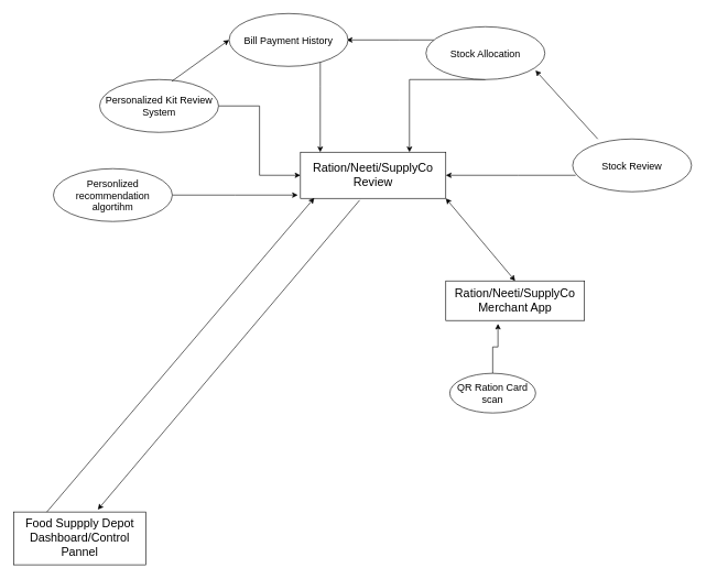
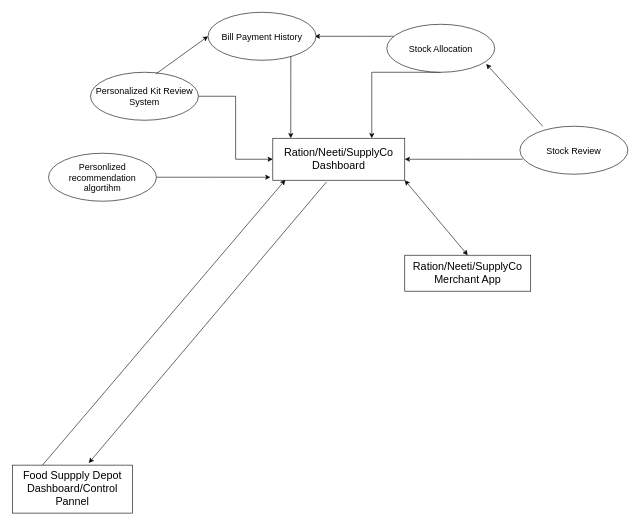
  <mxCell id="0" />
  <mxCell id="1" parent="0" />
- <mxCell id="2" value="&lt;font style=&quot;font-size: 18px&quot;&gt;Ration/Neeti/SupplyCo&lt;br&gt;Review&lt;/font&gt;" style="rounded=0;whiteSpace=wrap;html=1;" vertex="1" parent="1"><mxGeometry x="454" y="230" width="220" height="70" as="geometry" /></mxCell>
+ <mxCell id="2" value="&lt;font style=&quot;font-size: 18px&quot;&gt;Ration/Neeti/SupplyCo&lt;br&gt;Dashboard&lt;/font&gt;" style="rounded=0;whiteSpace=wrap;html=1;" vertex="1" parent="1"><mxGeometry x="454" y="230" width="220" height="70" as="geometry" /></mxCell>
  <mxCell id="3" style="edgeStyle=orthogonalEdgeStyle;rounded=0;orthogonalLoop=1;jettySize=auto;html=1;entryX=0;entryY=0.5;entryDx=0;entryDy=0;" edge="1" parent="1" source="4" target="2"><mxGeometry relative="1" as="geometry" /></mxCell>
  <mxCell id="4" value="&lt;font style=&quot;font-size: 15px&quot;&gt;Personalized Kit Review System&lt;/font&gt;" style="ellipse;whiteSpace=wrap;html=1;" vertex="1" parent="1"><mxGeometry x="150" y="120" width="180" height="80" as="geometry" /></mxCell>
  <mxCell id="5" style="edgeStyle=orthogonalEdgeStyle;rounded=0;orthogonalLoop=1;jettySize=auto;html=1;entryX=1;entryY=0.5;entryDx=0;entryDy=0;" edge="1" parent="1" target="2"><mxGeometry relative="1" as="geometry"><mxPoint x="870.568" y="265" as="sourcePoint" /><Array as="points"><mxPoint x="784" y="265" /><mxPoint x="784" y="265" /></Array></mxGeometry></mxCell>
  <mxCell id="6" value="&lt;font style=&quot;font-size: 15px&quot;&gt;Stock Review&lt;/font&gt;" style="ellipse;whiteSpace=wrap;html=1;" vertex="1" parent="1"><mxGeometry x="866" y="210" width="180" height="80" as="geometry" /></mxCell>
  <mxCell id="7" style="edgeStyle=orthogonalEdgeStyle;rounded=0;orthogonalLoop=1;jettySize=auto;html=1;entryX=0.75;entryY=0;entryDx=0;entryDy=0;" edge="1" parent="1" source="9" target="2"><mxGeometry relative="1" as="geometry"><Array as="points"><mxPoint x="619" y="120" /></Array></mxGeometry></mxCell>
  <mxCell id="8" style="edgeStyle=orthogonalEdgeStyle;rounded=0;orthogonalLoop=1;jettySize=auto;html=1;entryX=1;entryY=0.5;entryDx=0;entryDy=0;" edge="1" parent="1" source="9"><mxGeometry relative="1" as="geometry"><mxPoint x="524" y="60" as="targetPoint" /><Array as="points"><mxPoint x="604" y="60" /><mxPoint x="604" y="60" /></Array></mxGeometry></mxCell>
  <mxCell id="9" value="&lt;font style=&quot;font-size: 15px&quot;&gt;Stock Allocation&lt;/font&gt;" style="ellipse;whiteSpace=wrap;html=1;" vertex="1" parent="1"><mxGeometry x="644" y="40" width="180" height="80" as="geometry" /></mxCell>
  <mxCell id="10" style="edgeStyle=orthogonalEdgeStyle;rounded=0;orthogonalLoop=1;jettySize=auto;html=1;entryX=0.136;entryY=0;entryDx=0;entryDy=0;entryPerimeter=0;" edge="1" parent="1" target="2"><mxGeometry relative="1" as="geometry"><mxPoint x="484" y="93.259" as="sourcePoint" /><Array as="points"><mxPoint x="484" y="130" /><mxPoint x="484" y="130" /></Array></mxGeometry></mxCell>
  <mxCell id="11" value="&lt;font style=&quot;font-size: 15px&quot;&gt;Bill Payment History&lt;/font&gt;" style="ellipse;whiteSpace=wrap;html=1;" vertex="1" parent="1"><mxGeometry x="346" y="20" width="180" height="80" as="geometry" /></mxCell>
  <mxCell id="12" style="edgeStyle=orthogonalEdgeStyle;rounded=0;orthogonalLoop=1;jettySize=auto;html=1;" edge="1" parent="1" source="13"><mxGeometry relative="1" as="geometry"><mxPoint x="450" y="295" as="targetPoint" /></mxGeometry></mxCell>
  <mxCell id="13" value="&lt;font style=&quot;font-size: 15px&quot;&gt;Personlized recommendation&lt;br&gt;algortihm&lt;br&gt;&lt;/font&gt;" style="ellipse;whiteSpace=wrap;html=1;" vertex="1" parent="1"><mxGeometry x="80" y="255" width="180" height="80" as="geometry" /></mxCell>
  <mxCell id="14" value="" style="endArrow=classic;html=1;exitX=0.607;exitY=0.033;exitDx=0;exitDy=0;exitPerimeter=0;entryX=0;entryY=0.5;entryDx=0;entryDy=0;" edge="1" parent="1" source="4" target="11"><mxGeometry width="50" height="50" relative="1" as="geometry"><mxPoint x="284" y="190" as="sourcePoint" /><mxPoint x="392.932" y="95.593" as="targetPoint" /></mxGeometry></mxCell>
  <mxCell id="15" value="" style="endArrow=classic;html=1;entryX=0.921;entryY=0.827;entryDx=0;entryDy=0;entryPerimeter=0;" edge="1" parent="1" target="9"><mxGeometry width="50" height="50" relative="1" as="geometry"><mxPoint x="904" y="210" as="sourcePoint" /><mxPoint x="1012.932" y="115.593" as="targetPoint" /></mxGeometry></mxCell>
  <mxCell id="16" value="&lt;font style=&quot;font-size: 18px&quot;&gt;Food Suppply Depot&lt;br&gt;Dashboard/Control Pannel&lt;/font&gt;" style="rounded=0;whiteSpace=wrap;html=1;" vertex="1" parent="1"><mxGeometry x="20" y="775" width="200" height="80" as="geometry" /></mxCell>
  <mxCell id="17" value="" style="endArrow=classic;html=1;entryX=0.095;entryY=0.99;entryDx=0;entryDy=0;entryPerimeter=0;exitX=0.25;exitY=0;exitDx=0;exitDy=0;" edge="1" parent="1" source="16" target="2"><mxGeometry width="50" height="50" relative="1" as="geometry"><mxPoint x="221" y="680" as="sourcePoint" /><mxPoint x="271" y="630" as="targetPoint" /></mxGeometry></mxCell>
  <mxCell id="18" value="" style="endArrow=classic;html=1;entryX=0.636;entryY=-0.045;entryDx=0;entryDy=0;entryPerimeter=0;exitX=0.407;exitY=1.039;exitDx=0;exitDy=0;exitPerimeter=0;" edge="1" parent="1" source="2" target="16"><mxGeometry width="50" height="50" relative="1" as="geometry"><mxPoint x="516" y="480" as="sourcePoint" /><mxPoint x="566" y="430" as="targetPoint" /></mxGeometry></mxCell>
  <mxCell id="19" value="&lt;span style=&quot;font-size: 18px&quot;&gt;Ration/Neeti/SupplyCo&lt;/span&gt;&lt;br style=&quot;font-size: 18px&quot;&gt;&lt;span style=&quot;font-size: 18px&quot;&gt;Merchant App&lt;/span&gt;" style="rounded=0;whiteSpace=wrap;html=1;" vertex="1" parent="1"><mxGeometry x="674" y="425" width="210" height="60" as="geometry" /></mxCell>
  <mxCell id="20" value="" style="endArrow=classic;startArrow=classic;html=1;entryX=1;entryY=1;entryDx=0;entryDy=0;exitX=0.5;exitY=0;exitDx=0;exitDy=0;" edge="1" parent="1" source="19" target="2"><mxGeometry width="50" height="50" relative="1" as="geometry"><mxPoint x="510" y="455" as="sourcePoint" /><mxPoint x="560" y="405" as="targetPoint" /></mxGeometry></mxCell>
- <mxCell id="21" style="edgeStyle=orthogonalEdgeStyle;rounded=0;orthogonalLoop=1;jettySize=auto;html=1;entryX=0.376;entryY=1.083;entryDx=0;entryDy=0;entryPerimeter=0;" edge="1" parent="1" source="22" target="19"><mxGeometry relative="1" as="geometry" /></mxCell>
- <mxCell id="22" value="&lt;span style=&quot;font-size: 15px&quot;&gt;QR Ration Card scan&lt;/span&gt;" style="ellipse;whiteSpace=wrap;html=1;" vertex="1" parent="1"><mxGeometry x="680" y="565" width="130" height="60" as="geometry" /></mxCell>
